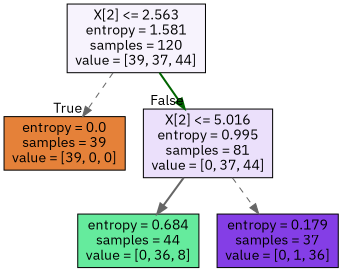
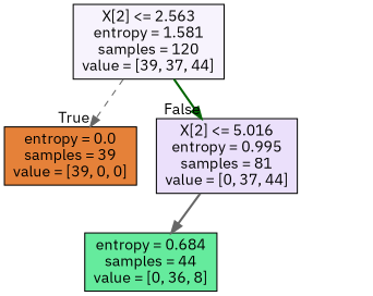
  digraph {
    fontname="IBM Plex Sans"
    node [color=black fontname="IBM Plex Sans" shape=box style=filled]
    edge [fontname="IBM Plex Sans" color=gray40 style=dashed]
    n1 [fillcolor="#f7f3fd" label="X[2] <= 2.563\nentropy = 1.581\nsamples = 120\nvalue = [39, 37, 44]"]
    n2 [fillcolor="#e58139" label="entropy = 0.0\nsamples = 39\nvalue = [39, 0, 0]"]
    n3 [fillcolor="#ebe0fb" label="X[2] <= 5.016\nentropy = 0.995\nsamples = 81\nvalue = [0, 37, 44]"]
    n4 [fillcolor="#65eb9d" label="entropy = 0.684\nsamples = 44\nvalue = [0, 36, 8]"]
-   n5 [fillcolor="#843ee6" label="entropy = 0.179\nsamples = 37\nvalue = [0, 1, 36]"]
    n1 -> n2 [headlabel=True labelangle=45 labeldistance=2.5]
    n1 -> n3 [headlabel=False labelangle=-45 labeldistance=2.5 color=darkgreen style=bold]
    n3 -> n4 [style=bold]
-   n3 -> n5
  }
